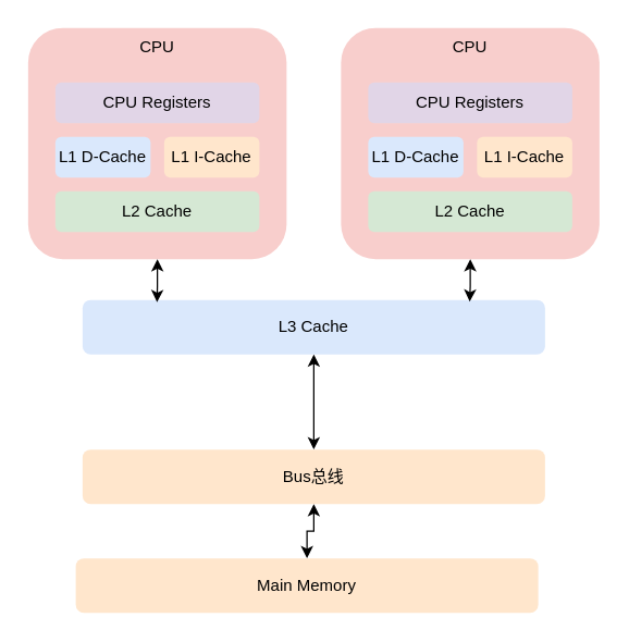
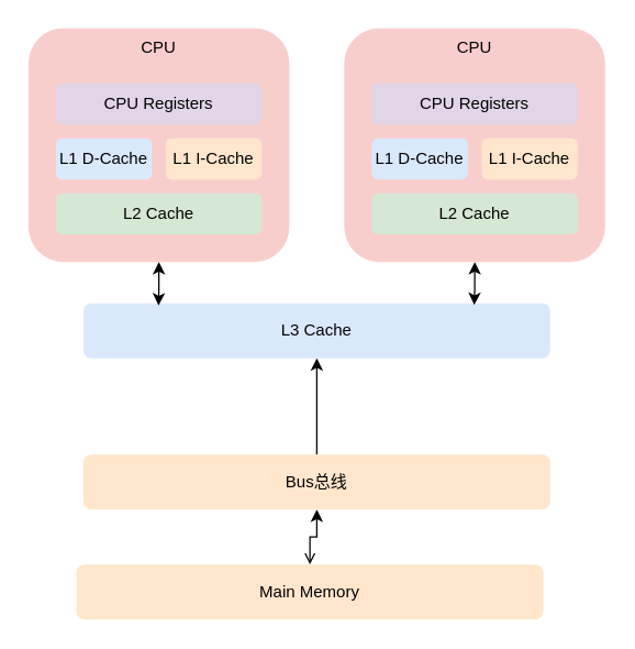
  <mxCell id="0" />
  <mxCell id="1" parent="0" />
  <mxCell id="2" value="" style="group" vertex="1" connectable="0" parent="1"><mxGeometry x="20" y="20" width="190" height="170" as="geometry" /></mxCell>
  <mxCell id="3" value="CPU" style="rounded=1;whiteSpace=wrap;html=1;verticalAlign=top;strokeColor=none;fillColor=#f8cecc;" vertex="1" parent="2"><mxGeometry width="190" height="170" as="geometry" /></mxCell>
  <mxCell id="4" value="CPU Registers" style="rounded=1;whiteSpace=wrap;html=1;fillColor=#e1d5e7;strokeColor=none;" vertex="1" parent="2"><mxGeometry x="20" y="40" width="150" height="30" as="geometry" /></mxCell>
  <mxCell id="5" value="L1 D-Cache" style="rounded=1;whiteSpace=wrap;html=1;fillColor=#dae8fc;strokeColor=none;" vertex="1" parent="2"><mxGeometry x="20" y="80" width="70" height="30" as="geometry" /></mxCell>
  <mxCell id="6" value="L1 I-Cache" style="rounded=1;whiteSpace=wrap;html=1;fillColor=#ffe6cc;strokeColor=none;" vertex="1" parent="2"><mxGeometry x="100" y="80" width="70" height="30" as="geometry" /></mxCell>
  <mxCell id="7" value="L2 Cache" style="rounded=1;whiteSpace=wrap;html=1;fillColor=#d5e8d4;strokeColor=none;" vertex="1" parent="2"><mxGeometry x="20" y="120" width="150" height="30" as="geometry" /></mxCell>
  <mxCell id="8" value="" style="group" vertex="1" connectable="0" parent="1"><mxGeometry x="250" y="20" width="190" height="170" as="geometry" /></mxCell>
  <mxCell id="9" value="CPU" style="rounded=1;whiteSpace=wrap;html=1;verticalAlign=top;strokeColor=none;fillColor=#f8cecc;" vertex="1" parent="8"><mxGeometry width="190" height="170" as="geometry" /></mxCell>
  <mxCell id="10" value="CPU Registers" style="rounded=1;whiteSpace=wrap;html=1;fillColor=#e1d5e7;strokeColor=none;" vertex="1" parent="8"><mxGeometry x="20" y="40" width="150" height="30" as="geometry" /></mxCell>
  <mxCell id="11" value="L1 D-Cache" style="rounded=1;whiteSpace=wrap;html=1;fillColor=#dae8fc;strokeColor=none;" vertex="1" parent="8"><mxGeometry x="20" y="80" width="70" height="30" as="geometry" /></mxCell>
  <mxCell id="12" value="L1 I-Cache" style="rounded=1;whiteSpace=wrap;html=1;fillColor=#ffe6cc;strokeColor=none;" vertex="1" parent="8"><mxGeometry x="100" y="80" width="70" height="30" as="geometry" /></mxCell>
  <mxCell id="13" value="L2 Cache" style="rounded=1;whiteSpace=wrap;html=1;fillColor=#d5e8d4;strokeColor=none;" vertex="1" parent="8"><mxGeometry x="20" y="120" width="150" height="30" as="geometry" /></mxCell>
- <mxCell id="14" style="edgeStyle=orthogonalEdgeStyle;rounded=0;orthogonalLoop=1;jettySize=auto;html=1;entryX=0.5;entryY=0;entryDx=0;entryDy=0;startArrow=classic;startFill=1;" edge="1" parent="1" source="15" target="17"><mxGeometry relative="1" as="geometry" /></mxCell>
+ <mxCell id="14" style="edgeStyle=orthogonalEdgeStyle;rounded=0;orthogonalLoop=1;jettySize=auto;html=1;entryX=0.5;entryY=0;entryDx=0;entryDy=0;startArrow=classic;startFill=1;endArrow=none;" edge="1" parent="1" source="15" target="17"><mxGeometry relative="1" as="geometry" /></mxCell>
  <mxCell id="15" value="L3 Cache" style="rounded=1;whiteSpace=wrap;html=1;fillColor=#dae8fc;strokeColor=none;" vertex="1" parent="1"><mxGeometry x="60" y="220" width="340" height="40" as="geometry" /></mxCell>
- <mxCell id="16" style="edgeStyle=orthogonalEdgeStyle;rounded=0;orthogonalLoop=1;jettySize=auto;html=1;entryX=0.5;entryY=0;entryDx=0;entryDy=0;startArrow=classic;startFill=1;" edge="1" parent="1" source="17" target="18"><mxGeometry relative="1" as="geometry" /></mxCell>
+ <mxCell id="16" style="edgeStyle=orthogonalEdgeStyle;rounded=0;orthogonalLoop=1;jettySize=auto;html=1;entryX=0.5;entryY=0;entryDx=0;entryDy=0;startArrow=classic;startFill=1;endArrow=open;" edge="1" parent="1" source="17" target="18"><mxGeometry relative="1" as="geometry" /></mxCell>
  <mxCell id="17" value="Bus总线" style="rounded=1;whiteSpace=wrap;html=1;fillColor=#ffe6cc;strokeColor=none;" vertex="1" parent="1"><mxGeometry x="60" y="330" width="340" height="40" as="geometry" /></mxCell>
  <mxCell id="18" value="Main Memory" style="rounded=1;whiteSpace=wrap;html=1;fillColor=#ffe6cc;strokeColor=none;" vertex="1" parent="1"><mxGeometry x="55" y="410" width="340" height="40" as="geometry" /></mxCell>
  <mxCell id="19" style="edgeStyle=orthogonalEdgeStyle;rounded=0;orthogonalLoop=1;jettySize=auto;html=1;entryX=0.161;entryY=0.042;entryDx=0;entryDy=0;entryPerimeter=0;startArrow=classic;startFill=1;" edge="1" parent="1" source="3" target="15"><mxGeometry relative="1" as="geometry" /></mxCell>
  <mxCell id="20" style="edgeStyle=orthogonalEdgeStyle;rounded=0;orthogonalLoop=1;jettySize=auto;html=1;entryX=0.837;entryY=0.031;entryDx=0;entryDy=0;entryPerimeter=0;startArrow=classic;startFill=1;" edge="1" parent="1" source="9" target="15"><mxGeometry relative="1" as="geometry" /></mxCell>
